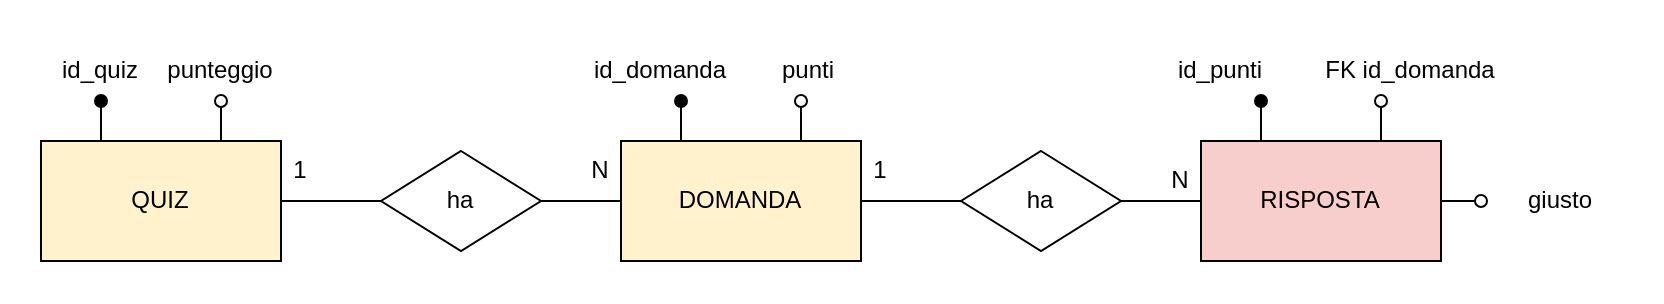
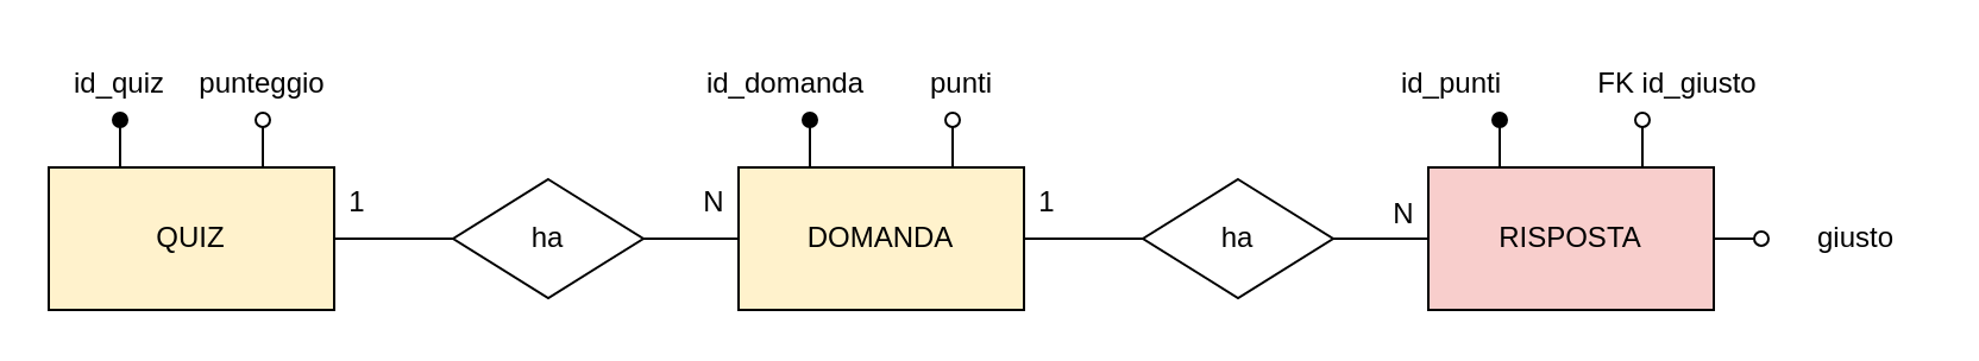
  <mxCell id="0" />
  <mxCell id="1" parent="0" />
  <mxCell id="2" value="DOMANDA" style="rounded=0;whiteSpace=wrap;html=1;fillColor=#fff2cc;" vertex="1" parent="1"><mxGeometry x="310" y="70" width="120" height="60" as="geometry" /></mxCell>
  <mxCell id="3" value="RISPOSTA" style="rounded=0;whiteSpace=wrap;html=1;fillColor=#f8cecc;" vertex="1" parent="1"><mxGeometry x="600" y="70" width="120" height="60" as="geometry" /></mxCell>
  <mxCell id="4" value="QUIZ" style="rounded=0;whiteSpace=wrap;html=1;fillColor=#fff2cc;" vertex="1" parent="1"><mxGeometry x="20" y="70" width="120" height="60" as="geometry" /></mxCell>
  <mxCell id="5" value="ha" style="rhombus;whiteSpace=wrap;html=1;" vertex="1" parent="1"><mxGeometry x="190" y="75" width="80" height="50" as="geometry" /></mxCell>
  <mxCell id="6" value="ha" style="rhombus;whiteSpace=wrap;html=1;" vertex="1" parent="1"><mxGeometry x="480" y="75" width="80" height="50" as="geometry" /></mxCell>
  <mxCell id="7" value="" style="endArrow=none;html=1;rounded=0;exitX=1;exitY=0.5;exitDx=0;exitDy=0;entryX=0;entryY=0.5;entryDx=0;entryDy=0;" edge="1" parent="1" source="4" target="5"><mxGeometry width="50" height="50" relative="1" as="geometry"><mxPoint x="380" y="100" as="sourcePoint" /><mxPoint x="430" y="50" as="targetPoint" /></mxGeometry></mxCell>
  <mxCell id="8" value="" style="endArrow=none;html=1;rounded=0;entryX=1;entryY=0.5;entryDx=0;entryDy=0;exitX=0;exitY=0.5;exitDx=0;exitDy=0;" edge="1" parent="1" source="2" target="5"><mxGeometry width="50" height="50" relative="1" as="geometry"><mxPoint x="170" y="210" as="sourcePoint" /><mxPoint x="220" y="160" as="targetPoint" /></mxGeometry></mxCell>
  <mxCell id="9" value="" style="endArrow=none;html=1;rounded=0;entryX=1;entryY=0.5;entryDx=0;entryDy=0;exitX=0;exitY=0.5;exitDx=0;exitDy=0;" edge="1" parent="1" source="6" target="2"><mxGeometry width="50" height="50" relative="1" as="geometry"><mxPoint x="400" y="200" as="sourcePoint" /><mxPoint x="450" y="150" as="targetPoint" /></mxGeometry></mxCell>
  <mxCell id="10" value="" style="endArrow=none;html=1;rounded=0;entryX=1;entryY=0.5;entryDx=0;entryDy=0;exitX=0;exitY=0.5;exitDx=0;exitDy=0;" edge="1" parent="1" source="3" target="6"><mxGeometry width="50" height="50" relative="1" as="geometry"><mxPoint x="490" y="190" as="sourcePoint" /><mxPoint x="540" y="140" as="targetPoint" /></mxGeometry></mxCell>
  <mxCell id="11" value="" style="endArrow=oval;html=1;rounded=0;endFill=1;exitX=0.25;exitY=0;exitDx=0;exitDy=0;" edge="1" parent="1" source="4"><mxGeometry width="50" height="50" relative="1" as="geometry"><mxPoint x="110" y="60" as="sourcePoint" /><mxPoint x="50" y="50" as="targetPoint" /></mxGeometry></mxCell>
  <mxCell id="12" value="id_quiz" style="text;html=1;strokeColor=none;fillColor=none;align=center;verticalAlign=middle;whiteSpace=wrap;rounded=0;" vertex="1" parent="1"><mxGeometry x="20" y="20" width="60" height="30" as="geometry" /></mxCell>
  <mxCell id="13" value="" style="endArrow=oval;html=1;rounded=0;endFill=1;exitX=0.25;exitY=0;exitDx=0;exitDy=0;" edge="1" parent="1" source="2"><mxGeometry width="50" height="50" relative="1" as="geometry"><mxPoint x="440" y="-50" as="sourcePoint" /><mxPoint x="340" y="50" as="targetPoint" /></mxGeometry></mxCell>
  <mxCell id="14" value="" style="endArrow=oval;html=1;rounded=0;endFill=1;exitX=0.25;exitY=0;exitDx=0;exitDy=0;" edge="1" parent="1" source="3"><mxGeometry width="50" height="50" relative="1" as="geometry"><mxPoint x="450" y="-40" as="sourcePoint" /><mxPoint x="630" y="50" as="targetPoint" /></mxGeometry></mxCell>
  <mxCell id="15" value="" style="endArrow=oval;html=1;rounded=0;endFill=0;exitX=0.75;exitY=0;exitDx=0;exitDy=0;" edge="1" parent="1" source="2"><mxGeometry width="50" height="50" relative="1" as="geometry"><mxPoint x="320" y="-90" as="sourcePoint" /><mxPoint x="400" y="50" as="targetPoint" /></mxGeometry></mxCell>
  <mxCell id="16" value="" style="endArrow=oval;html=1;rounded=0;endFill=0;exitX=1;exitY=0.5;exitDx=0;exitDy=0;" edge="1" parent="1" source="3"><mxGeometry width="50" height="50" relative="1" as="geometry"><mxPoint x="330" y="-80" as="sourcePoint" /><mxPoint x="740" y="100" as="targetPoint" /></mxGeometry></mxCell>
  <mxCell id="17" value="" style="endArrow=oval;html=1;rounded=0;endFill=0;exitX=0.75;exitY=0;exitDx=0;exitDy=0;" edge="1" parent="1" source="3"><mxGeometry width="50" height="50" relative="1" as="geometry"><mxPoint x="340" y="-70" as="sourcePoint" /><mxPoint x="690" y="50" as="targetPoint" /></mxGeometry></mxCell>
  <mxCell id="18" value="id_domanda" style="text;html=1;strokeColor=none;fillColor=none;align=center;verticalAlign=middle;whiteSpace=wrap;rounded=0;" vertex="1" parent="1"><mxGeometry x="300" y="20" width="60" height="30" as="geometry" /></mxCell>
  <mxCell id="19" value="id_punti" style="text;html=1;strokeColor=none;fillColor=none;align=center;verticalAlign=middle;whiteSpace=wrap;rounded=0;" vertex="1" parent="1"><mxGeometry x="580" y="20" width="60" height="30" as="geometry" /></mxCell>
- <mxCell id="20" value="FK id_domanda" style="text;html=1;strokeColor=none;fillColor=none;align=center;verticalAlign=middle;whiteSpace=wrap;rounded=0;" vertex="1" parent="1"><mxGeometry x="660" y="20" width="90" height="30" as="geometry" /></mxCell>
+ <mxCell id="20" value="FK id_giusto" style="text;html=1;strokeColor=none;fillColor=none;align=center;verticalAlign=middle;whiteSpace=wrap;rounded=0;" vertex="1" parent="1"><mxGeometry x="660" y="20" width="90" height="30" as="geometry" /></mxCell>
  <mxCell id="21" value="giusto" style="text;html=1;strokeColor=none;fillColor=none;align=center;verticalAlign=middle;whiteSpace=wrap;rounded=0;" vertex="1" parent="1"><mxGeometry x="750" y="85" width="60" height="30" as="geometry" /></mxCell>
  <mxCell id="22" value="punti" style="text;html=1;strokeColor=none;fillColor=none;align=center;verticalAlign=middle;whiteSpace=wrap;rounded=0;" vertex="1" parent="1"><mxGeometry x="374" y="20" width="60" height="30" as="geometry" /></mxCell>
  <mxCell id="23" value="" style="endArrow=oval;html=1;rounded=0;endFill=0;exitX=0.75;exitY=0;exitDx=0;exitDy=0;" edge="1" parent="1" source="4"><mxGeometry width="50" height="50" relative="1" as="geometry"><mxPoint x="190" y="20" as="sourcePoint" /><mxPoint x="110" y="50" as="targetPoint" /></mxGeometry></mxCell>
  <mxCell id="24" value="punteggio" style="text;html=1;strokeColor=none;fillColor=none;align=center;verticalAlign=middle;whiteSpace=wrap;rounded=0;" vertex="1" parent="1"><mxGeometry x="80" y="20" width="60" height="30" as="geometry" /></mxCell>
  <mxCell id="25" value="1" style="text;html=1;strokeColor=none;fillColor=none;align=center;verticalAlign=middle;whiteSpace=wrap;rounded=0;" vertex="1" parent="1"><mxGeometry x="410" y="70" width="60" height="30" as="geometry" /></mxCell>
  <mxCell id="26" value="N" style="text;html=1;strokeColor=none;fillColor=none;align=center;verticalAlign=middle;whiteSpace=wrap;rounded=0;" vertex="1" parent="1"><mxGeometry x="270" y="70" width="60" height="30" as="geometry" /></mxCell>
  <mxCell id="27" value="1" style="text;html=1;strokeColor=none;fillColor=none;align=center;verticalAlign=middle;whiteSpace=wrap;rounded=0;" vertex="1" parent="1"><mxGeometry x="120" y="70" width="60" height="30" as="geometry" /></mxCell>
  <mxCell id="28" value="N" style="text;html=1;strokeColor=none;fillColor=none;align=center;verticalAlign=middle;whiteSpace=wrap;rounded=0;" vertex="1" parent="1"><mxGeometry x="560" y="75" width="60" height="30" as="geometry" /></mxCell>
